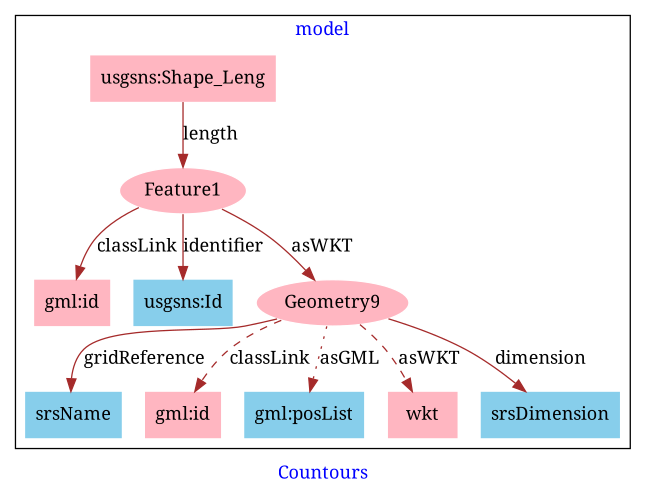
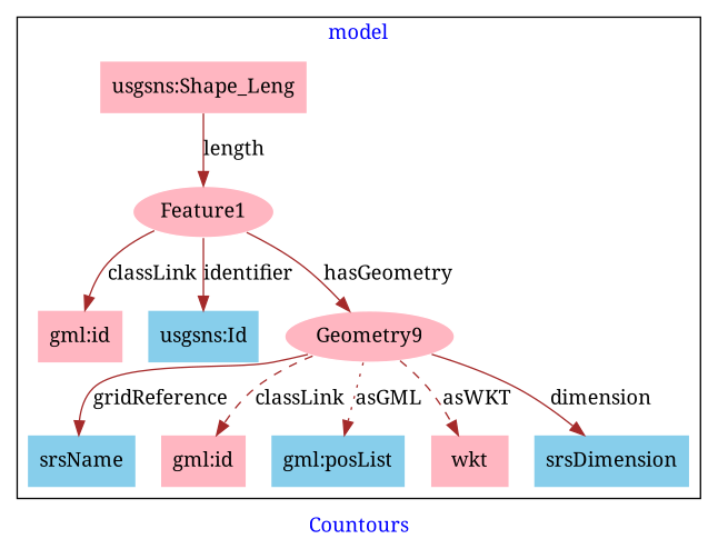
  digraph {
    fontcolor=blue
    fontname="Noto Serif"
    label=Countours
    remincross=true
    node [fillcolor=lightpink fontname="Noto Serif" style=filled shape=plaintext]
    edge [color=brown fontcolor=black fontname="Noto Serif" style=solid]
    n1 [color=white label=Feature1 shape=""]
    n2 [label="usgsns:Shape_Leng"]
    n3 [label="gml:id"]
    n4 [fillcolor=skyblue label="usgsns:Id"]
    n5 [color=white label=Geometry9 shape=""]
    n6 [fillcolor=skyblue label=srsName]
    n7 [label="gml:id"]
    n8 [fillcolor=skyblue label="gml:posList"]
    n9 [label=wkt]
    n10 [fillcolor=skyblue label=srsDimension]
    subgraph cluster_1 {
      label=model
      n1
      n2
      n3
      n4
      n5
      n6
      n7
      n8
      n9
      n10
    }
    n1 -> n3 [label=classLink]
    n1 -> n4 [label=identifier]
-   n1 -> n5 [label=asWKT]
+   n1 -> n5 [label=hasGeometry]
    n2 -> n1 [label=length]
    n5 -> n6 [label=gridReference]
    n5 -> n7 [label=classLink style=dashed]
    n5 -> n8 [label=asGML style=dotted]
    n5 -> n9 [label=asWKT style=dashed]
    n5 -> n10 [label=dimension]
  }
